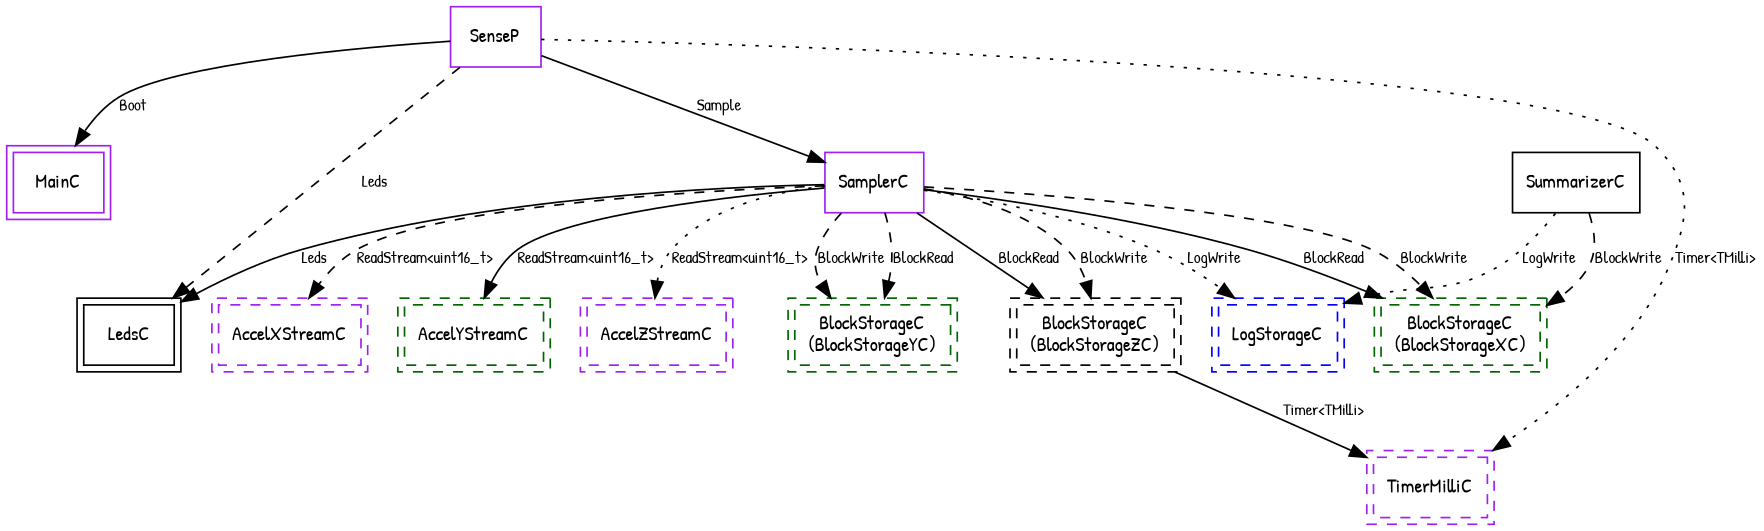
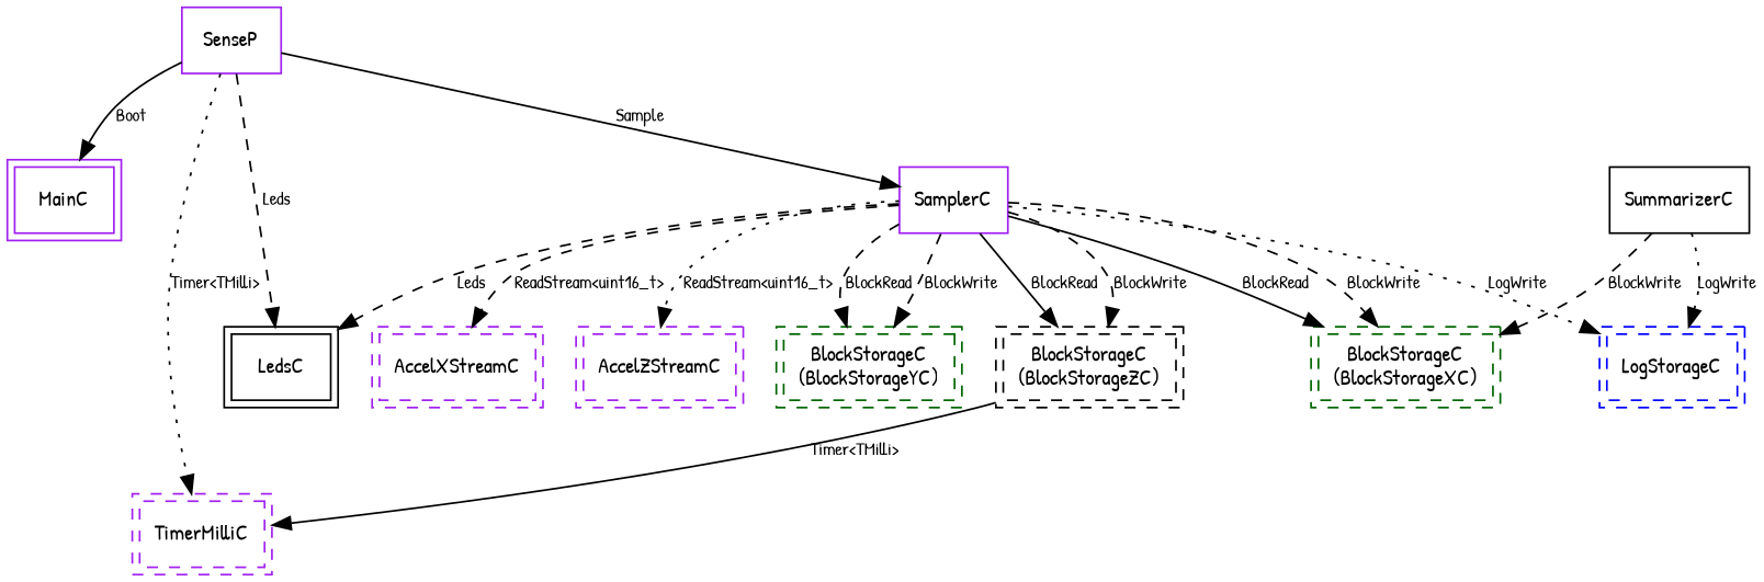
  digraph {
    fontname="Patrick Hand"
    node [color=purple fontname="Patrick Hand" fontsize=12 shape=box peripheries=2 style=dashed]
    edge [fontname="Patrick Hand" fontsize=10 style=dashed]
    SenseP [peripheries="" style=""]
    MainC [style=""]
    LedsC [color=black style=""]
    n4 [label=TimerMilliC]
    SamplerC [peripheries="" style=""]
    SummarizerC [color=black peripheries="" style=""]
    n7 [color=darkgreen label="BlockStorageC\n(BlockStorageXC)"]
    n8 [color=blue label=LogStorageC]
    n9 [label=AccelXStreamC]
-   n10 [color=darkgreen label=AccelYStreamC]
    n11 [label=AccelZStreamC]
    n12 [color=darkgreen label="BlockStorageC\n(BlockStorageYC)"]
    n13 [color=black label="BlockStorageC\n(BlockStorageZC)"]
    SenseP -> MainC [label=Boot style=solid]
    SenseP -> LedsC [label=Leds]
    SenseP -> n4 [label="Timer<TMilli>" style=dotted]
    SenseP -> SamplerC [label=Sample style=solid]
-   SamplerC -> LedsC [label=Leds style=solid]
+   SamplerC -> LedsC [label=Leds]
    SamplerC -> n7 [label=BlockRead style=solid]
    SamplerC -> n7 [label=BlockWrite]
    SamplerC -> n8 [label=LogWrite style=dotted]
    SamplerC -> n9 [label="ReadStream<uint16_t>"]
-   SamplerC -> n10 [label="ReadStream<uint16_t>" style=solid]
    SamplerC -> n11 [label="ReadStream<uint16_t>" style=dotted]
    SamplerC -> n12 [label=BlockRead]
    SamplerC -> n12 [label=BlockWrite]
    SamplerC -> n13 [label=BlockRead style=solid]
    SamplerC -> n13 [label=BlockWrite]
    SummarizerC -> n7 [label=BlockWrite]
    SummarizerC -> n8 [label=LogWrite style=dotted]
    n13 -> n4 [label="Timer<TMilli>" style=solid]
  }
